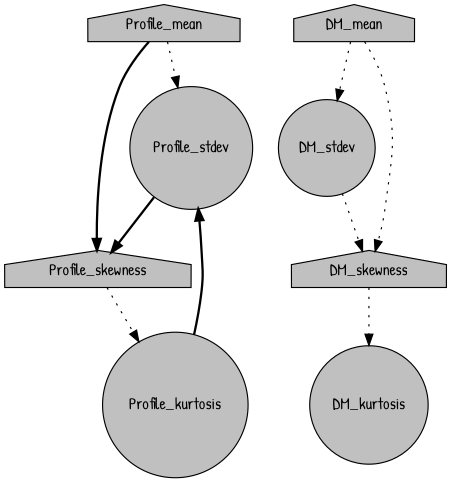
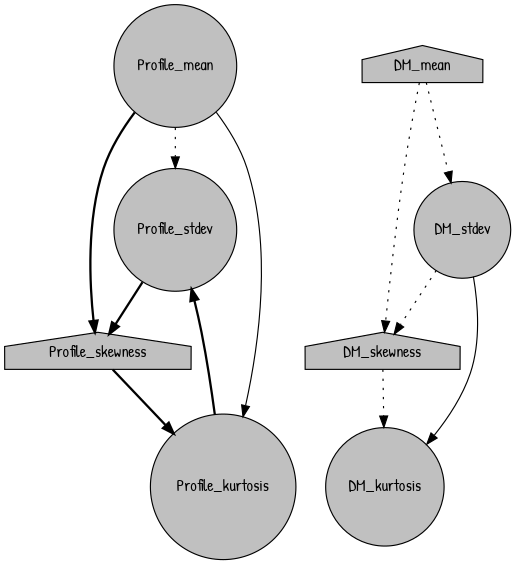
  strict digraph {
    fontname="Patrick Hand"
    node [fillcolor=gray fontname="Patrick Hand" shape=circle style=filled]
    edge [fontname="Patrick Hand" style=dotted]
-   Profile_mean [shape=house]
+   Profile_mean
    Profile_stdev
    Profile_skewness [shape=house]
    Profile_kurtosis
    DM_mean [shape=house]
    DM_stdev
    DM_skewness [shape=house]
    DM_kurtosis
    Profile_mean -> Profile_stdev
    Profile_mean -> Profile_skewness [style=bold]
+   Profile_mean -> Profile_kurtosis [style=solid]
    Profile_stdev -> Profile_skewness [style=bold]
-   Profile_skewness -> Profile_kurtosis
+   Profile_skewness -> Profile_kurtosis [style=bold]
    Profile_kurtosis -> Profile_stdev [style=bold]
    DM_mean -> DM_stdev
    DM_mean -> DM_skewness
    DM_stdev -> DM_skewness
+   DM_stdev -> DM_kurtosis [style=solid]
    DM_skewness -> DM_kurtosis
  }
